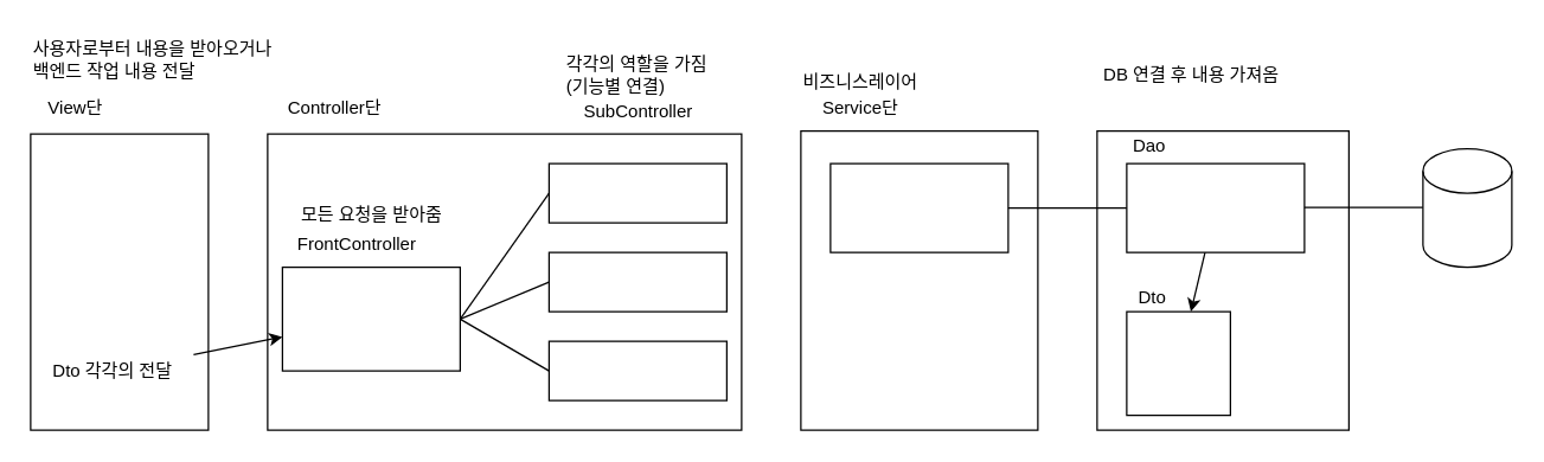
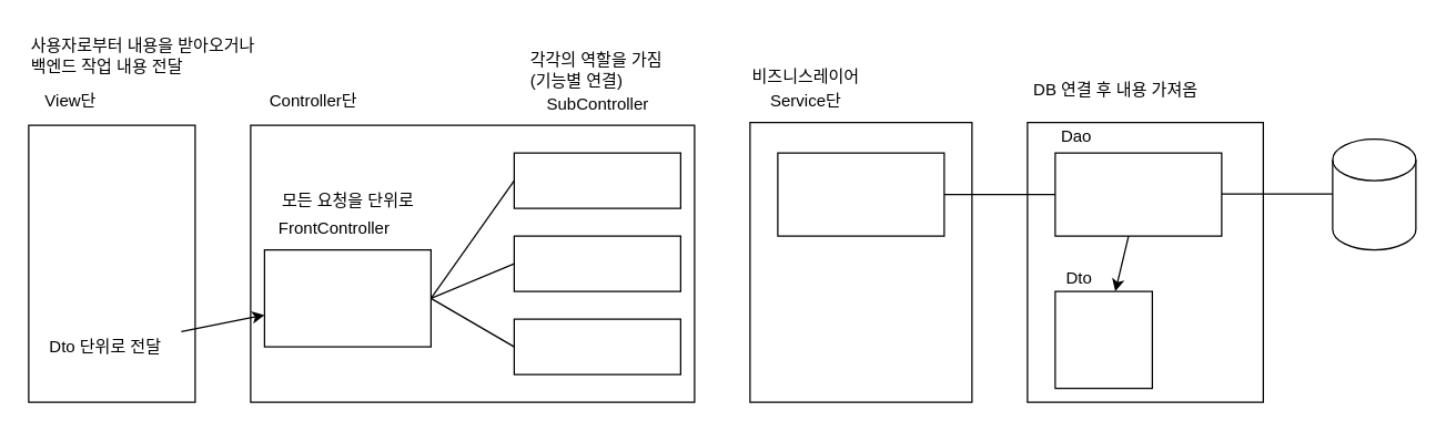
  <mxCell id="0" />
  <mxCell id="1" parent="0" />
  <mxCell id="2" value="" style="rounded=0;whiteSpace=wrap;html=1;" vertex="1" parent="1"><mxGeometry x="20" y="90" width="120" height="200" as="geometry" /></mxCell>
  <mxCell id="3" value="" style="rounded=0;whiteSpace=wrap;html=1;" vertex="1" parent="1"><mxGeometry x="180" y="90" width="320" height="200" as="geometry" /></mxCell>
  <mxCell id="4" value="" style="rounded=0;whiteSpace=wrap;html=1;" vertex="1" parent="1"><mxGeometry x="540" y="88" width="160" height="202" as="geometry" /></mxCell>
  <mxCell id="5" value="View단" style="text;html=1;align=center;verticalAlign=middle;resizable=0;points=[];autosize=1;strokeColor=none;fillColor=none;" vertex="1" parent="1"><mxGeometry x="20" y="58" width="60" height="30" as="geometry" /></mxCell>
  <mxCell id="6" value="Controller단" style="text;html=1;align=center;verticalAlign=middle;resizable=0;points=[];autosize=1;strokeColor=none;fillColor=none;" vertex="1" parent="1"><mxGeometry x="180" y="58" width="90" height="30" as="geometry" /></mxCell>
  <mxCell id="7" value="" style="rounded=0;whiteSpace=wrap;html=1;" vertex="1" parent="1"><mxGeometry x="190" y="180" width="120" height="70" as="geometry" /></mxCell>
  <mxCell id="8" value="FrontController" style="text;html=1;align=center;verticalAlign=middle;resizable=0;points=[];autosize=1;strokeColor=none;fillColor=none;" vertex="1" parent="1"><mxGeometry x="190" y="150" width="100" height="30" as="geometry" /></mxCell>
  <mxCell id="9" value="SubController" style="text;html=1;align=center;verticalAlign=middle;resizable=0;points=[];autosize=1;strokeColor=none;fillColor=none;" vertex="1" parent="1"><mxGeometry x="380" y="60" width="100" height="30" as="geometry" /></mxCell>
  <mxCell id="10" value="" style="rounded=0;whiteSpace=wrap;html=1;" vertex="1" parent="1"><mxGeometry x="370" y="110" width="120" height="40" as="geometry" /></mxCell>
  <mxCell id="11" value="" style="rounded=0;whiteSpace=wrap;html=1;" vertex="1" parent="1"><mxGeometry x="370" y="170" width="120" height="40" as="geometry" /></mxCell>
  <mxCell id="12" value="" style="rounded=0;whiteSpace=wrap;html=1;" vertex="1" parent="1"><mxGeometry x="370" y="230" width="120" height="40" as="geometry" /></mxCell>
  <mxCell id="13" value="" style="endArrow=none;html=1;rounded=0;exitX=1;exitY=0.5;exitDx=0;exitDy=0;entryX=0;entryY=0.5;entryDx=0;entryDy=0;" edge="1" parent="1" source="7" target="10"><mxGeometry width="50" height="50" relative="1" as="geometry"><mxPoint x="430" y="350" as="sourcePoint" /><mxPoint x="420" y="240" as="targetPoint" /></mxGeometry></mxCell>
  <mxCell id="14" value="" style="endArrow=none;html=1;rounded=0;exitX=1;exitY=0.5;exitDx=0;exitDy=0;entryX=0;entryY=0.5;entryDx=0;entryDy=0;" edge="1" parent="1" source="7" target="11"><mxGeometry width="50" height="50" relative="1" as="geometry"><mxPoint x="320" y="225" as="sourcePoint" /><mxPoint x="380" y="140" as="targetPoint" /></mxGeometry></mxCell>
  <mxCell id="15" value="" style="endArrow=none;html=1;rounded=0;exitX=1;exitY=0.5;exitDx=0;exitDy=0;entryX=0;entryY=0.5;entryDx=0;entryDy=0;" edge="1" parent="1" source="7" target="12"><mxGeometry width="50" height="50" relative="1" as="geometry"><mxPoint x="320" y="225" as="sourcePoint" /><mxPoint x="380" y="200" as="targetPoint" /></mxGeometry></mxCell>
  <mxCell id="16" value="Service단" style="text;html=1;align=center;verticalAlign=middle;resizable=0;points=[];autosize=1;strokeColor=none;fillColor=none;" vertex="1" parent="1"><mxGeometry x="540" y="58" width="80" height="30" as="geometry" /></mxCell>
  <mxCell id="17" value="" style="rounded=0;whiteSpace=wrap;html=1;" vertex="1" parent="1"><mxGeometry x="740" y="88" width="170" height="202" as="geometry" /></mxCell>
  <mxCell id="18" value="" style="rounded=0;whiteSpace=wrap;html=1;" vertex="1" parent="1"><mxGeometry x="560" y="110" width="120" height="60" as="geometry" /></mxCell>
  <mxCell id="19" value="" style="rounded=0;orthogonalLoop=1;jettySize=auto;html=1;" edge="1" parent="1" source="20" target="32"><mxGeometry relative="1" as="geometry" /></mxCell>
  <mxCell id="20" value="" style="rounded=0;whiteSpace=wrap;html=1;" vertex="1" parent="1"><mxGeometry x="760" y="110" width="120" height="60" as="geometry" /></mxCell>
  <mxCell id="21" value="Dao" style="text;html=1;align=center;verticalAlign=middle;resizable=0;points=[];autosize=1;strokeColor=none;fillColor=none;" vertex="1" parent="1"><mxGeometry x="750" y="83" width="50" height="30" as="geometry" /></mxCell>
  <mxCell id="22" value="" style="endArrow=none;html=1;rounded=0;exitX=1;exitY=0.5;exitDx=0;exitDy=0;entryX=0;entryY=0.5;entryDx=0;entryDy=0;" edge="1" parent="1" source="18" target="20"><mxGeometry width="50" height="50" relative="1" as="geometry"><mxPoint x="590" y="290" as="sourcePoint" /><mxPoint x="640" y="240" as="targetPoint" /></mxGeometry></mxCell>
  <mxCell id="23" value="" style="endArrow=none;html=1;rounded=0;exitX=1;exitY=0.5;exitDx=0;exitDy=0;entryX=0;entryY=0.5;entryDx=0;entryDy=0;" edge="1" parent="1"><mxGeometry width="50" height="50" relative="1" as="geometry"><mxPoint x="880" y="139.5" as="sourcePoint" /><mxPoint x="960" y="139.5" as="targetPoint" /></mxGeometry></mxCell>
  <mxCell id="24" value="사용자로부터 내용을 받아오거나 &lt;br&gt;백엔드 작업 내용 전달" style="text;html=1;align=left;verticalAlign=middle;resizable=0;points=[];autosize=1;strokeColor=none;fillColor=none;" vertex="1" parent="1"><mxGeometry x="20" y="20" width="200" height="40" as="geometry" /></mxCell>
- <mxCell id="25" value="모든 요청을 받아줌" style="text;html=1;align=center;verticalAlign=middle;resizable=0;points=[];autosize=1;strokeColor=none;fillColor=none;" vertex="1" parent="1"><mxGeometry x="185" y="130" width="130" height="30" as="geometry" /></mxCell>
+ <mxCell id="25" value="모든 요청을 단위로" style="text;html=1;align=center;verticalAlign=middle;resizable=0;points=[];autosize=1;strokeColor=none;fillColor=none;" vertex="1" parent="1"><mxGeometry x="185" y="130" width="130" height="30" as="geometry" /></mxCell>
  <mxCell id="26" value="각각의 역할을 가짐&lt;br&gt;(기능별 연결)" style="text;html=1;align=left;verticalAlign=middle;resizable=0;points=[];autosize=1;strokeColor=none;fillColor=none;" vertex="1" parent="1"><mxGeometry x="380" y="30" width="130" height="40" as="geometry" /></mxCell>
  <mxCell id="27" value="비즈니스레이어" style="text;html=1;align=center;verticalAlign=middle;resizable=0;points=[];autosize=1;strokeColor=none;fillColor=none;" vertex="1" parent="1"><mxGeometry x="525" y="40" width="110" height="30" as="geometry" /></mxCell>
- <mxCell id="28" value="DB 연결 후 내용 가져옴&amp;nbsp;" style="text;html=1;align=center;verticalAlign=middle;resizable=0;points=[];autosize=1;strokeColor=none;fillColor=none;" vertex="1" parent="1"><mxGeometry x="730" y="35" width="150" height="30" as="geometry" /></mxCell>
+ <mxCell id="28" value="DB 연결 후 내용 가져옴&amp;nbsp;" style="text;html=1;align=center;verticalAlign=middle;resizable=0;points=[];autosize=1;strokeColor=none;fillColor=none;" vertex="1" parent="1"><mxGeometry x="730" y="50" width="150" height="30" as="geometry" /></mxCell>
  <mxCell id="29" value="" style="rounded=0;orthogonalLoop=1;jettySize=auto;html=1;" edge="1" parent="1" source="30" target="7"><mxGeometry relative="1" as="geometry" /></mxCell>
- <mxCell id="30" value="Dto 각각의 전달" style="text;html=1;align=center;verticalAlign=middle;resizable=0;points=[];autosize=1;strokeColor=none;fillColor=none;" vertex="1" parent="1"><mxGeometry x="20" y="235" width="110" height="30" as="geometry" /></mxCell>
+ <mxCell id="30" value="Dto 단위로 전달" style="text;html=1;align=center;verticalAlign=middle;resizable=0;points=[];autosize=1;strokeColor=none;fillColor=none;" vertex="1" parent="1"><mxGeometry x="20" y="235" width="110" height="30" as="geometry" /></mxCell>
  <mxCell id="31" value="" style="shape=cylinder3;whiteSpace=wrap;html=1;boundedLbl=1;backgroundOutline=1;size=15;" vertex="1" parent="1"><mxGeometry x="960" y="100" width="60" height="80" as="geometry" /></mxCell>
  <mxCell id="32" value="" style="rounded=0;whiteSpace=wrap;html=1;" vertex="1" parent="1"><mxGeometry x="760" y="210" width="70" height="70" as="geometry" /></mxCell>
  <mxCell id="33" value="Dto" style="text;html=1;align=center;verticalAlign=middle;resizable=0;points=[];autosize=1;strokeColor=none;fillColor=none;" vertex="1" parent="1"><mxGeometry x="757" y="186" width="40" height="30" as="geometry" /></mxCell>
